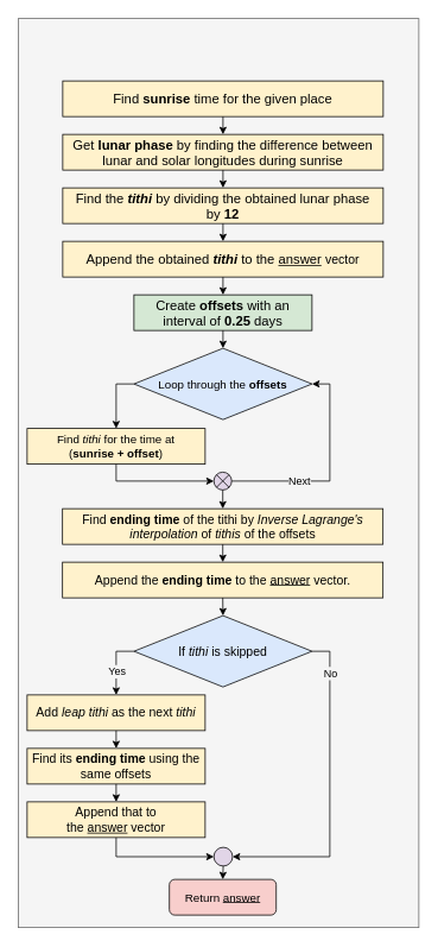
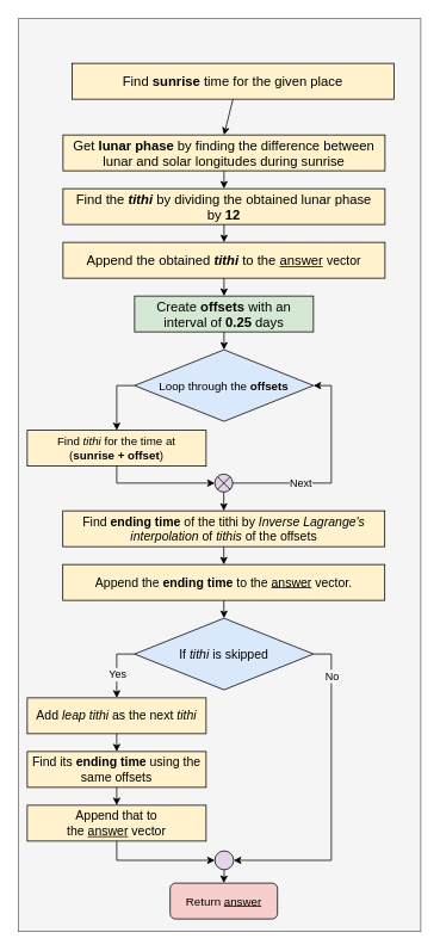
  <mxCell id="0" />
  <mxCell id="1" parent="0" />
  <mxCell id="2" value="" style="rounded=0;whiteSpace=wrap;html=1;fontSize=12;strokeColor=#666666;fillColor=#f5f5f5;fontColor=#333333;" vertex="1" parent="1"><mxGeometry x="20" y="20" width="450" height="1020" as="geometry" /></mxCell>
- <mxCell id="3" value="&lt;span style=&quot;font-size: 15px;&quot;&gt;Find&amp;nbsp;&lt;/span&gt;&lt;b style=&quot;font-size: 15px;&quot;&gt;sunrise&amp;nbsp;&lt;/b&gt;&lt;span style=&quot;font-size: 15px;&quot;&gt;time for the given place&lt;/span&gt;" style="rounded=0;whiteSpace=wrap;html=1;fillColor=#fff2cc;strokeColor=default;" vertex="1" parent="1"><mxGeometry x="70" y="90" width="360" height="40" as="geometry" /></mxCell>
+ <mxCell id="3" value="&lt;span style=&quot;font-size: 15px;&quot;&gt;Find&amp;nbsp;&lt;/span&gt;&lt;b style=&quot;font-size: 15px;&quot;&gt;sunrise&amp;nbsp;&lt;/b&gt;&lt;span style=&quot;font-size: 15px;&quot;&gt;time for the given place&lt;/span&gt;" style="rounded=0;whiteSpace=wrap;html=1;fillColor=#fff2cc;strokeColor=default;" vertex="1" parent="1"><mxGeometry x="80" y="70" width="360" height="40" as="geometry" /></mxCell>
  <mxCell id="4" value="&lt;span style=&quot;font-size: 15px;&quot;&gt;Get&amp;nbsp;&lt;/span&gt;&lt;b style=&quot;font-size: 15px;&quot;&gt;lunar phase&lt;/b&gt;&lt;span style=&quot;font-size: 15px;&quot;&gt;&amp;nbsp;by finding the difference between lunar and solar longitudes during sunrise&lt;/span&gt;" style="rounded=0;whiteSpace=wrap;html=1;fillColor=#fff2cc;strokeColor=default;" vertex="1" parent="1"><mxGeometry x="70" y="150" width="360" height="40" as="geometry" /></mxCell>
  <mxCell id="5" value="&lt;span style=&quot;font-size: 15px;&quot;&gt;Find the&amp;nbsp;&lt;/span&gt;&lt;b style=&quot;font-size: 15px;&quot;&gt;&lt;i&gt;tithi&amp;nbsp;&lt;/i&gt;&lt;/b&gt;&lt;span style=&quot;font-size: 15px;&quot;&gt;by dividing the obtained lunar phase by&amp;nbsp;&lt;/span&gt;&lt;b style=&quot;font-size: 15px;&quot;&gt;12&lt;/b&gt;" style="rounded=0;whiteSpace=wrap;html=1;fillColor=#fff2cc;strokeColor=default;" vertex="1" parent="1"><mxGeometry x="70" y="210" width="360" height="40" as="geometry" /></mxCell>
  <mxCell id="6" value="&lt;span style=&quot;font-size: 15px;&quot;&gt;Append the obtained&amp;nbsp;&lt;/span&gt;&lt;b style=&quot;font-size: 15px;&quot;&gt;&lt;i&gt;tithi&lt;/i&gt;&amp;nbsp;&lt;/b&gt;&lt;span style=&quot;font-size: 15px;&quot;&gt;to the&amp;nbsp;&lt;/span&gt;&lt;u style=&quot;font-size: 15px;&quot;&gt;answer&lt;/u&gt;&lt;b style=&quot;font-size: 15px;&quot;&gt;&amp;nbsp;&lt;/b&gt;&lt;span style=&quot;font-size: 14px;&quot;&gt;vector&lt;/span&gt;" style="rounded=0;whiteSpace=wrap;html=1;fillColor=#fff2cc;strokeColor=default;" vertex="1" parent="1"><mxGeometry x="70" y="270" width="360" height="40" as="geometry" /></mxCell>
  <mxCell id="7" value="&lt;span style=&quot;font-size: 15px;&quot;&gt;Create&amp;nbsp;&lt;/span&gt;&lt;b style=&quot;font-size: 15px;&quot;&gt;offsets&lt;/b&gt;&lt;span style=&quot;font-size: 15px;&quot;&gt;&amp;nbsp;with an interval of&amp;nbsp;&lt;/span&gt;&lt;b style=&quot;font-size: 15px;&quot;&gt;0.25&amp;nbsp;&lt;/b&gt;&lt;span style=&quot;font-size: 15px;&quot;&gt;days&lt;/span&gt;" style="rounded=0;whiteSpace=wrap;html=1;fillColor=#d5e8d4;strokeColor=default;" vertex="1" parent="1"><mxGeometry x="150" y="330" width="200" height="40" as="geometry" /></mxCell>
  <mxCell id="8" value="&lt;span style=&quot;font-size: 13px;&quot;&gt;Loop through the&amp;nbsp;&lt;/span&gt;&lt;b style=&quot;font-size: 13px;&quot;&gt;offsets&lt;/b&gt;" style="rhombus;whiteSpace=wrap;html=1;fillColor=#dae8fc;strokeColor=default;" vertex="1" parent="1"><mxGeometry x="150" y="390" width="200" height="80" as="geometry" /></mxCell>
  <mxCell id="9" value="&lt;span style=&quot;font-size: 13px;&quot;&gt;Find&amp;nbsp;&lt;/span&gt;&lt;i style=&quot;font-size: 13px;&quot;&gt;tithi&lt;/i&gt;&lt;span style=&quot;font-size: 13px;&quot;&gt;&amp;nbsp;for the time at &lt;br&gt;(&lt;/span&gt;&lt;b style=&quot;font-size: 13px;&quot;&gt;sunrise + offset&lt;/b&gt;&lt;span style=&quot;font-size: 13px;&quot;&gt;)&lt;/span&gt;" style="rounded=0;whiteSpace=wrap;html=1;fillColor=#fff2cc;strokeColor=default;" vertex="1" parent="1"><mxGeometry x="30" y="480" width="200" height="40" as="geometry" /></mxCell>
  <mxCell id="10" value="" style="shape=sumEllipse;perimeter=ellipsePerimeter;whiteSpace=wrap;html=1;backgroundOutline=1;fillColor=#e1d5e7;strokeColor=default;" vertex="1" parent="1"><mxGeometry x="239.75" y="529" width="20" height="20" as="geometry" /></mxCell>
  <mxCell id="11" value="&lt;span style=&quot;font-size: 14px;&quot;&gt;Find&amp;nbsp;&lt;/span&gt;&lt;b style=&quot;font-size: 14px;&quot;&gt;ending time&lt;/b&gt;&lt;span style=&quot;font-size: 14px;&quot;&gt;&amp;nbsp;of the tithi by&amp;nbsp;&lt;/span&gt;&lt;i style=&quot;font-size: 14px;&quot;&gt;Inverse Lagrange's interpolation&amp;nbsp;&lt;/i&gt;&lt;span style=&quot;font-size: 14px;&quot;&gt;of&amp;nbsp;&lt;/span&gt;&lt;i style=&quot;font-size: 14px;&quot;&gt;tithis&amp;nbsp;&lt;/i&gt;&lt;span style=&quot;font-size: 14px;&quot;&gt;of the offsets&lt;/span&gt;" style="rounded=0;whiteSpace=wrap;html=1;fillColor=#fff2cc;strokeColor=default;" vertex="1" parent="1"><mxGeometry x="69.75" y="570" width="360" height="40" as="geometry" /></mxCell>
  <mxCell id="12" value="&lt;font style=&quot;font-size: 14px;&quot;&gt;Append the&amp;nbsp;&lt;b&gt;ending time&lt;/b&gt;&amp;nbsp;to the&amp;nbsp;&lt;u&gt;answer&lt;/u&gt;&amp;nbsp;&lt;/font&gt;&lt;span style=&quot;font-size: 14px;&quot;&gt;vector.&lt;/span&gt;" style="rounded=0;whiteSpace=wrap;html=1;fillColor=#fff2cc;strokeColor=default;" vertex="1" parent="1"><mxGeometry x="69.75" y="630" width="360" height="40" as="geometry" /></mxCell>
  <mxCell id="13" value="&lt;span style=&quot;font-size: 14px;&quot;&gt;If&amp;nbsp;&lt;/span&gt;&lt;i style=&quot;font-size: 14px;&quot;&gt;tithi&amp;nbsp;&lt;/i&gt;&lt;span style=&quot;font-size: 14px;&quot;&gt;is skipped&lt;/span&gt;" style="rhombus;whiteSpace=wrap;html=1;fillColor=#dae8fc;strokeColor=default;" vertex="1" parent="1"><mxGeometry x="150" y="690" width="200" height="80" as="geometry" /></mxCell>
  <mxCell id="14" value="&lt;span style=&quot;font-size: 14px;&quot;&gt;Add&amp;nbsp;&lt;/span&gt;&lt;i style=&quot;font-size: 14px;&quot;&gt;leap tithi&amp;nbsp;&lt;/i&gt;&lt;span style=&quot;font-size: 14px;&quot;&gt;as the next&amp;nbsp;&lt;/span&gt;&lt;i style=&quot;font-size: 14px;&quot;&gt;tithi&lt;/i&gt;" style="rounded=0;whiteSpace=wrap;html=1;fillColor=#fff2cc;strokeColor=default;" vertex="1" parent="1"><mxGeometry x="30" y="779" width="200" height="40" as="geometry" /></mxCell>
  <mxCell id="15" value="&lt;span style=&quot;font-size: 14px;&quot;&gt;Find its&amp;nbsp;&lt;/span&gt;&lt;b style=&quot;font-size: 14px;&quot;&gt;ending time&lt;/b&gt;&lt;span style=&quot;font-size: 14px;&quot;&gt;&amp;nbsp;using the same offsets&lt;/span&gt;" style="rounded=0;whiteSpace=wrap;html=1;fillColor=#fff2cc;strokeColor=default;" vertex="1" parent="1"><mxGeometry x="30" y="839" width="200" height="40" as="geometry" /></mxCell>
  <mxCell id="16" value="&lt;span style=&quot;font-size: 14px;&quot;&gt;Append that to the&amp;nbsp;&lt;/span&gt;&lt;u style=&quot;font-size: 14px;&quot;&gt;answer&lt;/u&gt;&lt;span style=&quot;font-size: 14px;&quot;&gt;&amp;nbsp;vector&lt;/span&gt;" style="rounded=0;whiteSpace=wrap;html=1;fillColor=#fff2cc;strokeColor=default;" vertex="1" parent="1"><mxGeometry x="30" y="899" width="200" height="40" as="geometry" /></mxCell>
  <mxCell id="17" value="&lt;font style=&quot;font-size: 13px;&quot;&gt;Return&amp;nbsp;&lt;u&gt;answer&lt;/u&gt;&lt;/font&gt;" style="rounded=1;whiteSpace=wrap;html=1;strokeColor=default;fontSize=14;fillColor=#f8cecc;" vertex="1" parent="1"><mxGeometry x="189.75" y="986" width="120" height="40" as="geometry" /></mxCell>
  <mxCell id="18" value="" style="ellipse;whiteSpace=wrap;html=1;aspect=fixed;fillColor=#e1d5e7;strokeColor=default;" vertex="1" parent="1"><mxGeometry x="239.75" y="950" width="21" height="21" as="geometry" /></mxCell>
  <mxCell id="19" value="" style="endArrow=classic;html=1;rounded=0;entryX=0.5;entryY=0;entryDx=0;entryDy=0;exitX=0.5;exitY=1;exitDx=0;exitDy=0;" edge="1" parent="1" source="3" target="4"><mxGeometry width="50" height="50" relative="1" as="geometry"><mxPoint x="40" y="340" as="sourcePoint" /><mxPoint x="90" y="290" as="targetPoint" /></mxGeometry></mxCell>
  <mxCell id="20" value="" style="endArrow=classic;html=1;rounded=0;entryX=0.5;entryY=0;entryDx=0;entryDy=0;exitX=0.5;exitY=1;exitDx=0;exitDy=0;" edge="1" parent="1" source="4" target="5"><mxGeometry width="50" height="50" relative="1" as="geometry"><mxPoint x="40" y="340" as="sourcePoint" /><mxPoint x="90" y="290" as="targetPoint" /></mxGeometry></mxCell>
  <mxCell id="21" value="" style="endArrow=classic;html=1;rounded=0;entryX=0.5;entryY=0;entryDx=0;entryDy=0;exitX=0.5;exitY=1;exitDx=0;exitDy=0;" edge="1" parent="1" source="5" target="6"><mxGeometry width="50" height="50" relative="1" as="geometry"><mxPoint x="40" y="340" as="sourcePoint" /><mxPoint x="90" y="290" as="targetPoint" /></mxGeometry></mxCell>
  <mxCell id="22" value="" style="endArrow=classic;html=1;rounded=0;exitX=0.5;exitY=1;exitDx=0;exitDy=0;entryX=0.5;entryY=0;entryDx=0;entryDy=0;" edge="1" parent="1" source="6" target="7"><mxGeometry width="50" height="50" relative="1" as="geometry"><mxPoint x="40" y="340" as="sourcePoint" /><mxPoint x="90" y="290" as="targetPoint" /></mxGeometry></mxCell>
  <mxCell id="23" value="" style="endArrow=classic;html=1;rounded=0;entryX=0.5;entryY=0;entryDx=0;entryDy=0;exitX=0.5;exitY=1;exitDx=0;exitDy=0;" edge="1" parent="1" source="7" target="8"><mxGeometry width="50" height="50" relative="1" as="geometry"><mxPoint x="40" y="340" as="sourcePoint" /><mxPoint x="90" y="290" as="targetPoint" /></mxGeometry></mxCell>
  <mxCell id="24" value="" style="endArrow=classic;html=1;rounded=0;entryX=0.5;entryY=0;entryDx=0;entryDy=0;exitX=0;exitY=0.5;exitDx=0;exitDy=0;edgeStyle=orthogonalEdgeStyle;" edge="1" parent="1" source="8" target="9"><mxGeometry width="50" height="50" relative="1" as="geometry"><mxPoint x="40" y="340" as="sourcePoint" /><mxPoint x="90" y="290" as="targetPoint" /></mxGeometry></mxCell>
  <mxCell id="25" value="" style="endArrow=classic;html=1;rounded=0;entryX=0;entryY=0.5;entryDx=0;entryDy=0;exitX=0.5;exitY=1;exitDx=0;exitDy=0;edgeStyle=orthogonalEdgeStyle;" edge="1" parent="1" source="9" target="10"><mxGeometry width="50" height="50" relative="1" as="geometry"><mxPoint x="40" y="340" as="sourcePoint" /><mxPoint x="90" y="290" as="targetPoint" /></mxGeometry></mxCell>
  <mxCell id="26" value="" style="endArrow=classic;html=1;rounded=0;exitX=1;exitY=0.5;exitDx=0;exitDy=0;entryX=1;entryY=0.5;entryDx=0;entryDy=0;edgeStyle=orthogonalEdgeStyle;" edge="1" parent="1" source="10" target="8"><mxGeometry width="50" height="50" relative="1" as="geometry"><mxPoint x="40" y="340" as="sourcePoint" /><mxPoint x="90" y="290" as="targetPoint" /><Array as="points"><mxPoint x="370" y="539" /><mxPoint x="370" y="430" /></Array></mxGeometry></mxCell>
  <mxCell id="27" value="Next" style="edgeLabel;html=1;align=center;verticalAlign=middle;resizable=0;points=[];fontSize=12;labelBackgroundColor=#F5F5F5;" vertex="1" connectable="0" parent="26"><mxGeometry x="-0.364" relative="1" as="geometry"><mxPoint as="offset" /></mxGeometry></mxCell>
  <mxCell id="28" value="" style="endArrow=classic;html=1;rounded=0;entryX=0.5;entryY=0;entryDx=0;entryDy=0;exitX=0.5;exitY=1;exitDx=0;exitDy=0;" edge="1" parent="1" source="10" target="11"><mxGeometry width="50" height="50" relative="1" as="geometry"><mxPoint x="40" y="340" as="sourcePoint" /><mxPoint x="90" y="290" as="targetPoint" /></mxGeometry></mxCell>
  <mxCell id="29" value="" style="endArrow=classic;html=1;rounded=0;entryX=0.5;entryY=0;entryDx=0;entryDy=0;exitX=0.5;exitY=1;exitDx=0;exitDy=0;" edge="1" parent="1" source="11" target="12"><mxGeometry width="50" height="50" relative="1" as="geometry"><mxPoint x="40" y="540" as="sourcePoint" /><mxPoint x="90" y="490" as="targetPoint" /></mxGeometry></mxCell>
  <mxCell id="30" value="" style="endArrow=classic;html=1;rounded=0;entryX=0.5;entryY=0;entryDx=0;entryDy=0;exitX=0.5;exitY=1;exitDx=0;exitDy=0;" edge="1" parent="1" source="12" target="13"><mxGeometry width="50" height="50" relative="1" as="geometry"><mxPoint x="40" y="540" as="sourcePoint" /><mxPoint x="90" y="490" as="targetPoint" /></mxGeometry></mxCell>
  <mxCell id="31" value="" style="endArrow=classic;html=1;rounded=0;entryX=0.5;entryY=0;entryDx=0;entryDy=0;exitX=0;exitY=0.5;exitDx=0;exitDy=0;edgeStyle=orthogonalEdgeStyle;" edge="1" parent="1" source="13" target="14"><mxGeometry width="50" height="50" relative="1" as="geometry"><mxPoint x="40" y="540" as="sourcePoint" /><mxPoint x="90" y="490" as="targetPoint" /></mxGeometry></mxCell>
  <mxCell id="32" value="&lt;font style=&quot;font-size: 12px;&quot;&gt;Yes&lt;/font&gt;" style="edgeLabel;html=1;align=center;verticalAlign=middle;resizable=0;points=[];fontSize=12;labelBackgroundColor=#F5F5F5;" vertex="1" connectable="0" parent="31"><mxGeometry x="-0.061" relative="1" as="geometry"><mxPoint y="10" as="offset" /></mxGeometry></mxCell>
  <mxCell id="33" value="" style="endArrow=classic;html=1;rounded=0;entryX=0.5;entryY=0;entryDx=0;entryDy=0;exitX=0.5;exitY=1;exitDx=0;exitDy=0;" edge="1" parent="1" source="14" target="15"><mxGeometry width="50" height="50" relative="1" as="geometry"><mxPoint x="40" y="840" as="sourcePoint" /><mxPoint x="90" y="790" as="targetPoint" /></mxGeometry></mxCell>
  <mxCell id="34" value="" style="endArrow=classic;html=1;rounded=0;entryX=0.5;entryY=0;entryDx=0;entryDy=0;exitX=0.5;exitY=1;exitDx=0;exitDy=0;" edge="1" parent="1" source="15" target="16"><mxGeometry width="50" height="50" relative="1" as="geometry"><mxPoint x="40" y="840" as="sourcePoint" /><mxPoint x="90" y="790" as="targetPoint" /></mxGeometry></mxCell>
  <mxCell id="35" value="" style="endArrow=classic;html=1;rounded=0;entryX=0;entryY=0.5;entryDx=0;entryDy=0;exitX=0.5;exitY=1;exitDx=0;exitDy=0;edgeStyle=orthogonalEdgeStyle;" edge="1" parent="1" source="16" target="18"><mxGeometry width="50" height="50" relative="1" as="geometry"><mxPoint x="40" y="840" as="sourcePoint" /><mxPoint x="90" y="790" as="targetPoint" /></mxGeometry></mxCell>
  <mxCell id="36" value="" style="endArrow=classic;html=1;rounded=0;entryX=1;entryY=0.5;entryDx=0;entryDy=0;exitX=1;exitY=0.5;exitDx=0;exitDy=0;edgeStyle=orthogonalEdgeStyle;" edge="1" parent="1" source="13" target="18"><mxGeometry width="50" height="50" relative="1" as="geometry"><mxPoint x="40" y="840" as="sourcePoint" /><mxPoint x="90" y="790" as="targetPoint" /><Array as="points"><mxPoint x="370" y="730" /><mxPoint x="370" y="961" /></Array></mxGeometry></mxCell>
  <mxCell id="37" value="No" style="edgeLabel;html=1;align=center;verticalAlign=middle;resizable=0;points=[];fontSize=12;labelBackgroundColor=#F5F5F5;" vertex="1" connectable="0" parent="36"><mxGeometry x="-0.731" relative="1" as="geometry"><mxPoint y="-4" as="offset" /></mxGeometry></mxCell>
  <mxCell id="38" value="" style="endArrow=classic;html=1;rounded=0;entryX=0.5;entryY=0;entryDx=0;entryDy=0;exitX=0.5;exitY=1;exitDx=0;exitDy=0;" edge="1" parent="1" source="18" target="17"><mxGeometry width="50" height="50" relative="1" as="geometry"><mxPoint x="40" y="840" as="sourcePoint" /><mxPoint x="90" y="790" as="targetPoint" /></mxGeometry></mxCell>
